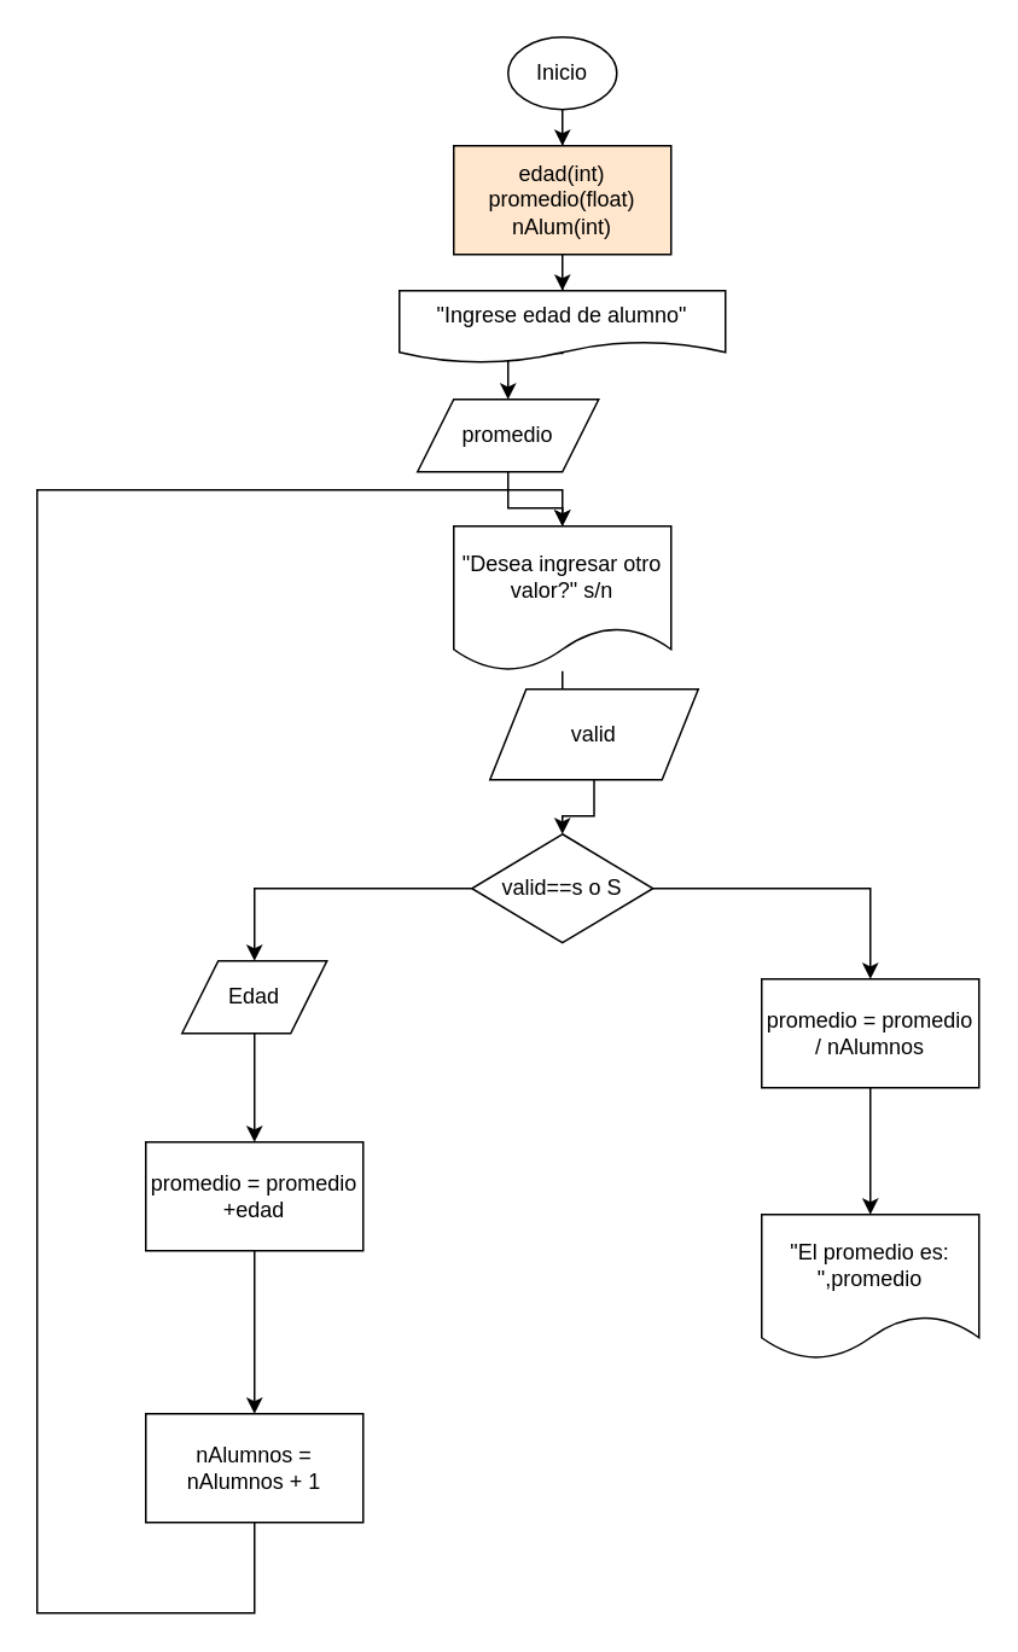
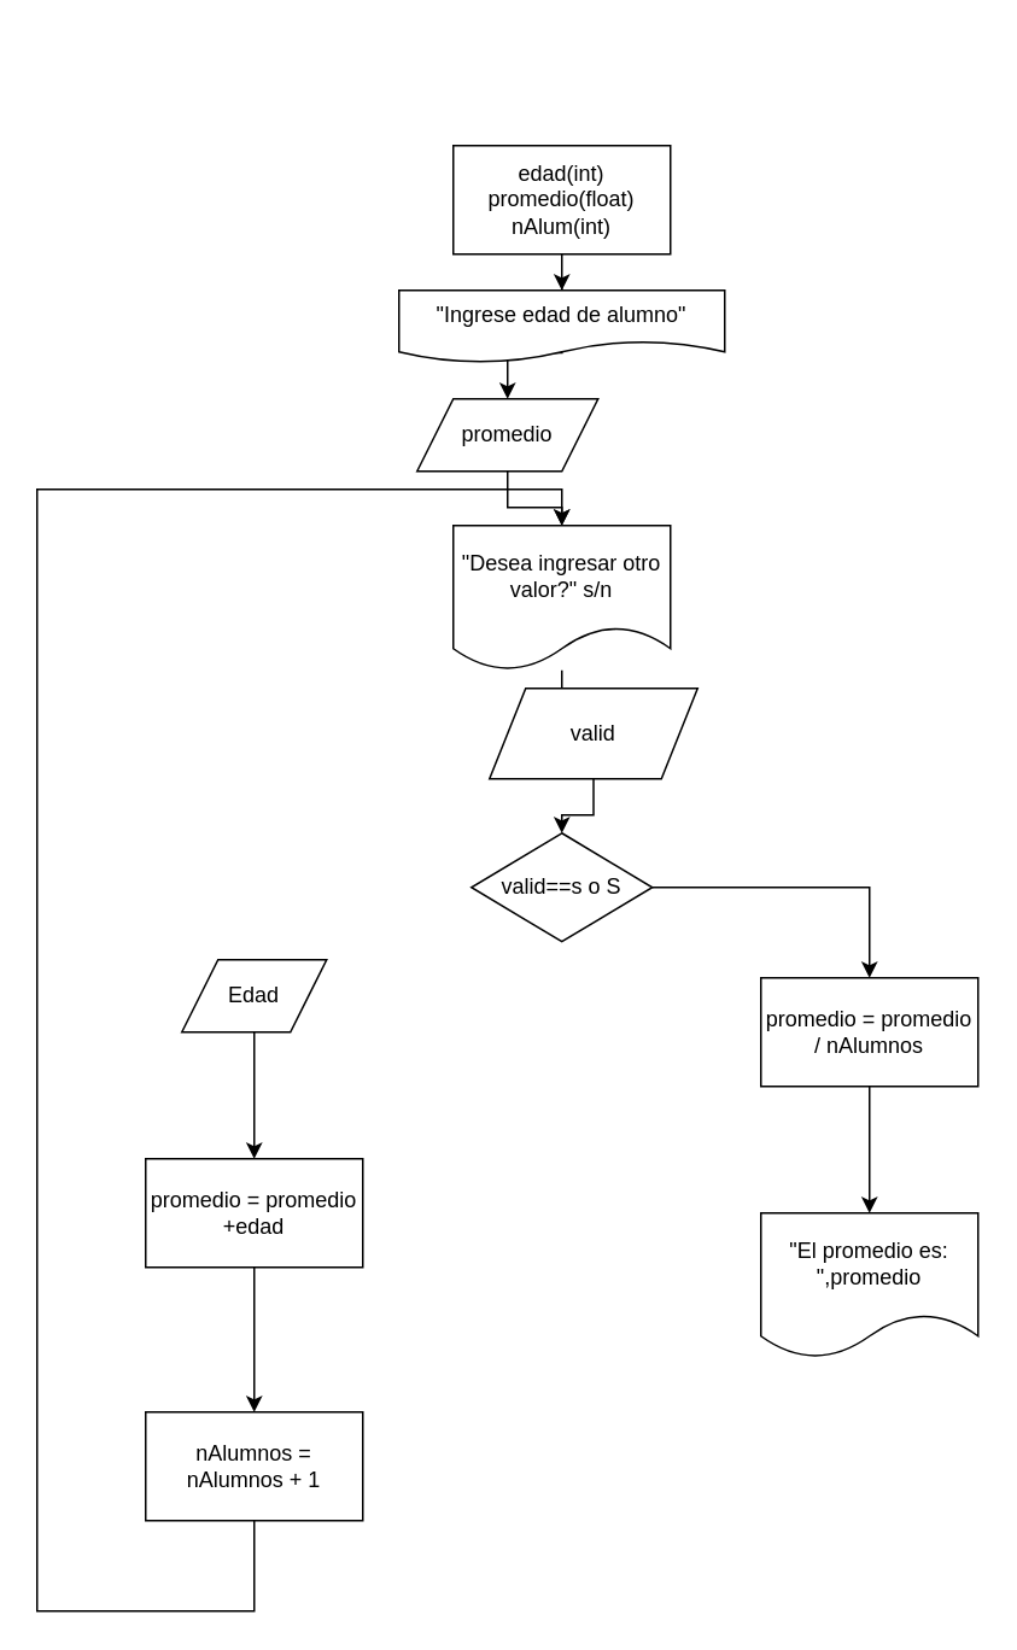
  <mxCell id="0" />
  <mxCell id="1" parent="0" />
- <mxCell id="2" value="" style="edgeStyle=orthogonalEdgeStyle;rounded=0;orthogonalLoop=1;jettySize=auto;html=1;" edge="1" parent="1" source="3" target="5"><mxGeometry relative="1" as="geometry" /></mxCell>
- <mxCell id="3" value="Inicio" style="ellipse;whiteSpace=wrap;html=1;" vertex="1" parent="1"><mxGeometry x="280" y="20" width="60" height="40" as="geometry" /></mxCell>
  <mxCell id="4" value="" style="edgeStyle=orthogonalEdgeStyle;rounded=0;orthogonalLoop=1;jettySize=auto;html=1;" edge="1" parent="1" source="5" target="7"><mxGeometry relative="1" as="geometry" /></mxCell>
- <mxCell id="5" value="edad(int)&lt;br&gt;promedio(float)&lt;br&gt;nAlum(int)" style="whiteSpace=wrap;html=1;fillColor=#ffe6cc;" vertex="1" parent="1"><mxGeometry x="250" y="80" width="120" height="60" as="geometry" /></mxCell>
+ <mxCell id="5" value="edad(int)&lt;br&gt;promedio(float)&lt;br&gt;nAlum(int)" style="whiteSpace=wrap;html=1;" vertex="1" parent="1"><mxGeometry x="250" y="80" width="120" height="60" as="geometry" /></mxCell>
  <mxCell id="6" style="edgeStyle=orthogonalEdgeStyle;rounded=0;orthogonalLoop=1;jettySize=auto;html=1;entryX=0.5;entryY=0;entryDx=0;entryDy=0;exitX=0.503;exitY=0.864;exitDx=0;exitDy=0;exitPerimeter=0;" edge="1" parent="1" source="7" target="9"><mxGeometry relative="1" as="geometry" /></mxCell>
  <mxCell id="7" value="&quot;Ingrese edad de alumno&quot;" style="shape=document;whiteSpace=wrap;html=1;boundedLbl=1;" vertex="1" parent="1"><mxGeometry x="220" y="160" width="180" height="40" as="geometry" /></mxCell>
  <mxCell id="8" value="" style="edgeStyle=orthogonalEdgeStyle;rounded=0;orthogonalLoop=1;jettySize=auto;html=1;" edge="1" parent="1" source="9" target="11"><mxGeometry relative="1" as="geometry" /></mxCell>
  <mxCell id="9" value="promedio" style="shape=parallelogram;perimeter=parallelogramPerimeter;whiteSpace=wrap;html=1;fixedSize=1;" vertex="1" parent="1"><mxGeometry x="230" y="220" width="100" height="40" as="geometry" /></mxCell>
  <mxCell id="10" value="" style="edgeStyle=orthogonalEdgeStyle;rounded=0;orthogonalLoop=1;jettySize=auto;html=1;" edge="1" parent="1" source="11" target="13"><mxGeometry relative="1" as="geometry" /></mxCell>
  <mxCell id="11" value="&quot;Desea ingresar otro valor?&quot; s/n" style="shape=document;whiteSpace=wrap;html=1;boundedLbl=1;" vertex="1" parent="1"><mxGeometry x="250" y="290" width="120" height="80" as="geometry" /></mxCell>
  <mxCell id="12" value="" style="edgeStyle=orthogonalEdgeStyle;rounded=0;orthogonalLoop=1;jettySize=auto;html=1;" edge="1" parent="1" source="13" target="16"><mxGeometry relative="1" as="geometry" /></mxCell>
  <mxCell id="13" value="valid" style="shape=parallelogram;perimeter=parallelogramPerimeter;whiteSpace=wrap;html=1;fixedSize=1;" vertex="1" parent="1"><mxGeometry x="270" y="380" width="115" height="50" as="geometry" /></mxCell>
- <mxCell id="14" value="" style="edgeStyle=orthogonalEdgeStyle;rounded=0;orthogonalLoop=1;jettySize=auto;html=1;" edge="1" parent="1" source="16" target="18"><mxGeometry relative="1" as="geometry" /></mxCell>
  <mxCell id="15" value="" style="edgeStyle=orthogonalEdgeStyle;rounded=0;orthogonalLoop=1;jettySize=auto;html=1;" edge="1" parent="1" source="16" target="23"><mxGeometry relative="1" as="geometry" /></mxCell>
  <mxCell id="16" value="valid==s o S" style="rhombus;whiteSpace=wrap;html=1;" vertex="1" parent="1"><mxGeometry x="260" y="460" width="100" height="60" as="geometry" /></mxCell>
  <mxCell id="17" value="" style="edgeStyle=orthogonalEdgeStyle;rounded=0;orthogonalLoop=1;jettySize=auto;html=1;" edge="1" parent="1" source="18" target="21"><mxGeometry relative="1" as="geometry" /></mxCell>
  <mxCell id="18" value="Edad" style="shape=parallelogram;perimeter=parallelogramPerimeter;whiteSpace=wrap;html=1;fixedSize=1;" vertex="1" parent="1"><mxGeometry x="100" y="530" width="80" height="40" as="geometry" /></mxCell>
  <mxCell id="19" style="edgeStyle=orthogonalEdgeStyle;rounded=0;orthogonalLoop=1;jettySize=auto;html=1;entryX=0.5;entryY=0;entryDx=0;entryDy=0;exitX=0.5;exitY=1;exitDx=0;exitDy=0;" edge="1" parent="1" source="24" target="11"><mxGeometry relative="1" as="geometry"><mxPoint x="20" y="290" as="targetPoint" /><Array as="points"><mxPoint x="140" y="890" /><mxPoint x="20" y="890" /><mxPoint x="20" y="270" /><mxPoint x="310" y="270" /></Array></mxGeometry></mxCell>
  <mxCell id="20" value="" style="edgeStyle=orthogonalEdgeStyle;rounded=0;orthogonalLoop=1;jettySize=auto;html=1;" edge="1" parent="1" source="21" target="24"><mxGeometry relative="1" as="geometry" /></mxCell>
- <mxCell id="21" value="promedio = promedio +edad" style="whiteSpace=wrap;html=1;" vertex="1" parent="1"><mxGeometry x="80" y="630" width="120" height="60" as="geometry" /></mxCell>
+ <mxCell id="21" value="promedio = promedio +edad" style="whiteSpace=wrap;html=1;" vertex="1" parent="1"><mxGeometry x="80" y="640" width="120" height="60" as="geometry" /></mxCell>
  <mxCell id="22" value="" style="edgeStyle=orthogonalEdgeStyle;rounded=0;orthogonalLoop=1;jettySize=auto;html=1;" edge="1" parent="1" source="23" target="25"><mxGeometry relative="1" as="geometry" /></mxCell>
  <mxCell id="23" value="promedio = promedio / nAlumnos" style="whiteSpace=wrap;html=1;" vertex="1" parent="1"><mxGeometry x="420" y="540" width="120" height="60" as="geometry" /></mxCell>
  <mxCell id="24" value="nAlumnos = nAlumnos + 1" style="whiteSpace=wrap;html=1;" vertex="1" parent="1"><mxGeometry x="80" y="780" width="120" height="60" as="geometry" /></mxCell>
  <mxCell id="25" value="&quot;El promedio es: &quot;,promedio" style="shape=document;whiteSpace=wrap;html=1;boundedLbl=1;" vertex="1" parent="1"><mxGeometry x="420" y="670" width="120" height="80" as="geometry" /></mxCell>
